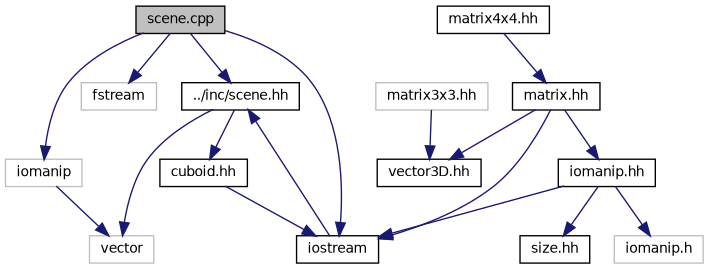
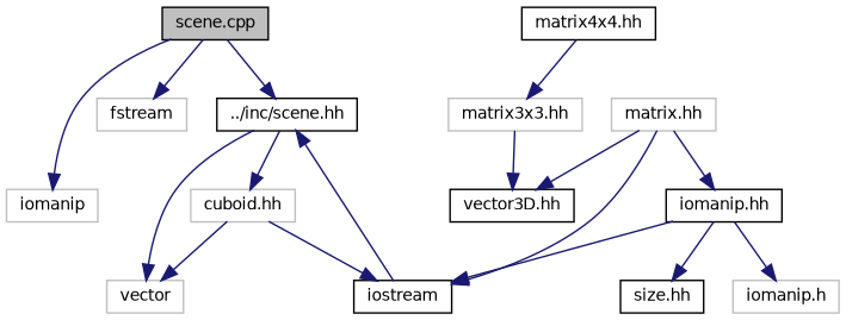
  digraph {
    node [color=black fillcolor=white fontname=Helvetica fontsize=10 shape=record style=filled]
    edge [color=midnightblue fontname=Helvetica fontsize=10 labelfontname=Helvetica labelfontsize=10 style=solid]
    n1 [fillcolor=grey75 fontcolor=black height=0.2 label="scene.cpp" width=0.4]
    n2 [height=0.2 label="../inc/scene.hh" width=0.4]
    n3 [height=0.2 label=iostream width=0.4]
    n4 [color=grey75 height=0.2 label=iomanip width=0.4]
    n5 [color=grey75 height=0.2 label=fstream width=0.4]
-   n6 [height=0.2 label="cuboid.hh" width=0.4]
+   n6 [color=grey75 height=0.2 label="cuboid.hh" width=0.4]
    n7 [color=grey75 height=0.2 label=vector width=0.4]
    n8 [height=0.2 label="matrix4x4.hh" width=0.4]
    n9 [color=grey75 height=0.2 label="matrix3x3.hh" width=0.4]
    n10 [height=0.2 label="vector3D.hh" width=0.4]
-   n11 [height=0.2 label="matrix.hh" width=0.4]
+   n11 [color=grey75 height=0.2 label="matrix.hh" width=0.4]
    n12 [height=0.2 label="iomanip.hh" width=0.4]
    n13 [height=0.2 label="size.hh" width=0.4]
    n14 [color=grey75 height=0.2 label="iomanip.h" width=0.4]
    n1 -> n2
-   n1 -> n3
    n1 -> n4
    n1 -> n5
    n2 -> n6
    n2 -> n7
    n3 -> n2
    n6 -> n3
-   n4 -> n7
-   n8 -> n11
+   n6 -> n7
+   n8 -> n9
    n9 -> n10
    n11 -> n3
    n11 -> n10
    n11 -> n12
    n12 -> n3
    n12 -> n13
    n12 -> n14
  }
